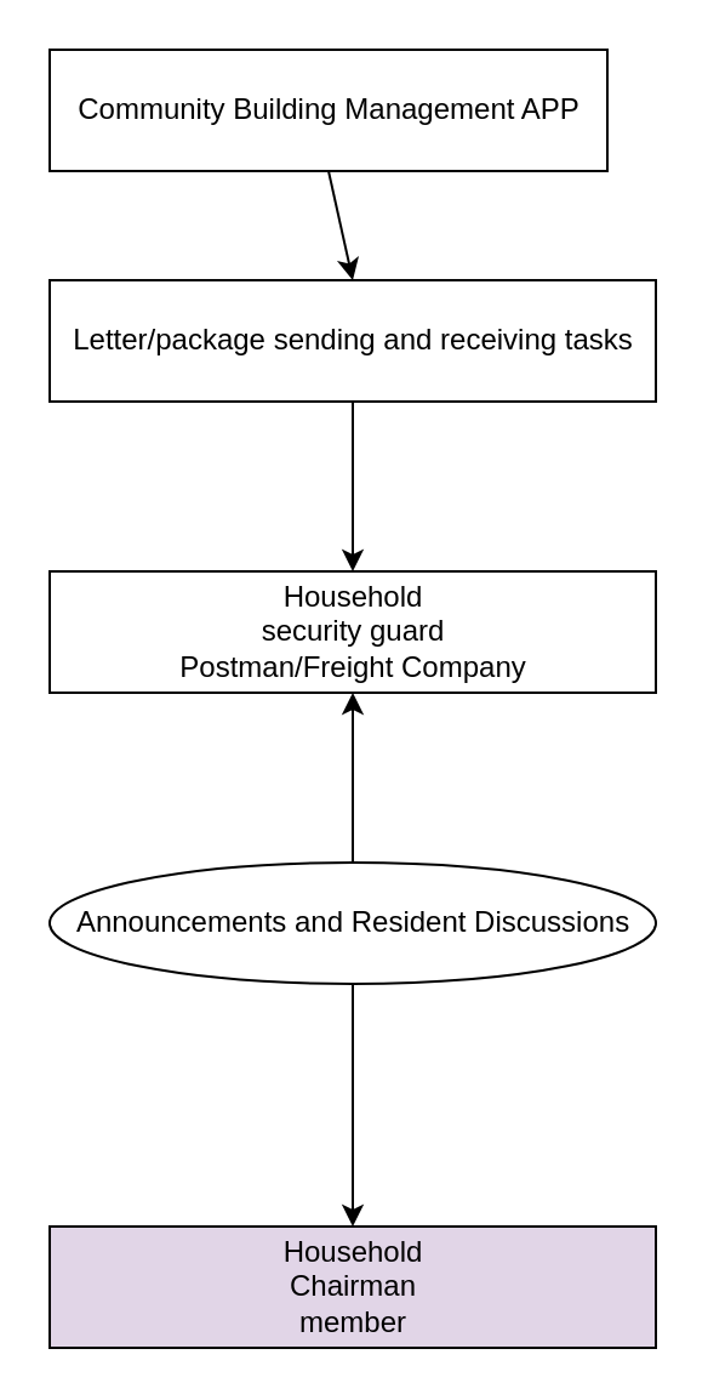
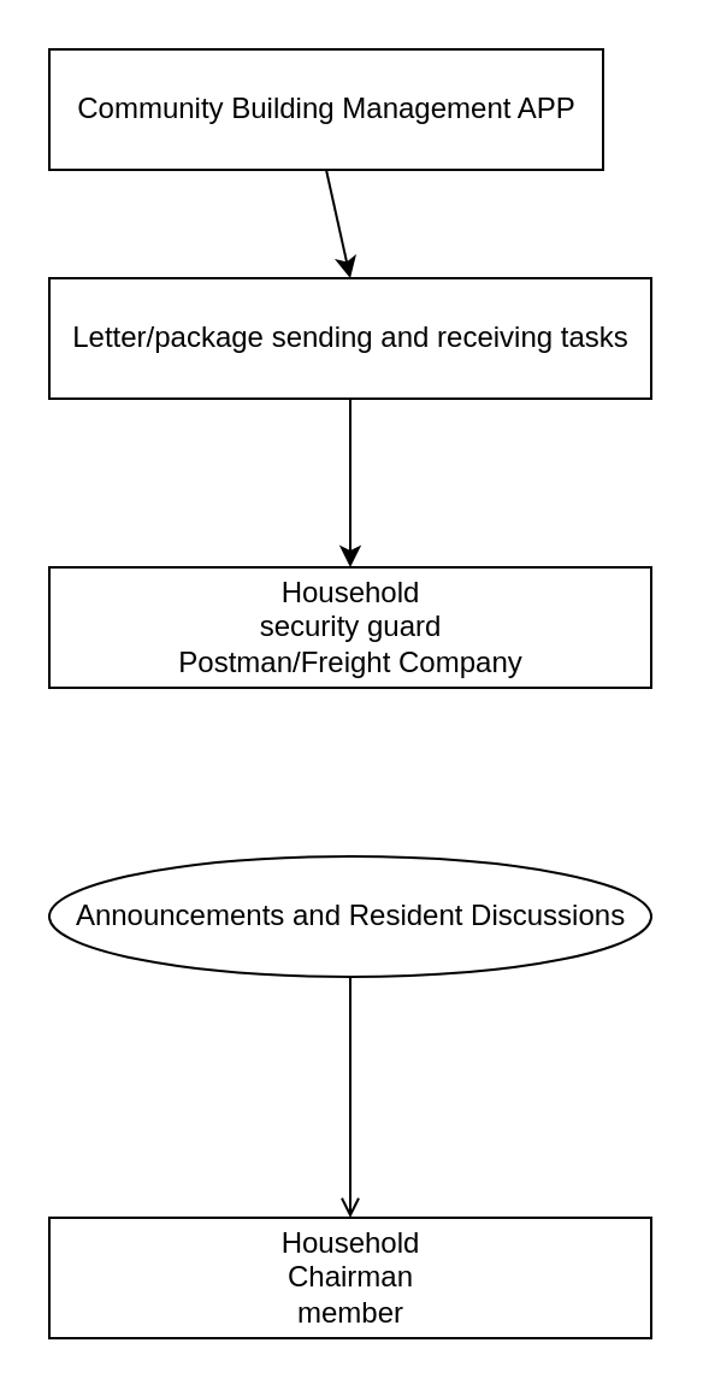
  <mxCell id="0" />
  <mxCell id="1" parent="0" />
  <mxCell id="2" style="edgeStyle=none;html=1;exitX=0.5;exitY=1;exitDx=0;exitDy=0;entryX=0.5;entryY=0;entryDx=0;entryDy=0;" edge="1" parent="1" source="3" target="5"><mxGeometry relative="1" as="geometry" /></mxCell>
  <mxCell id="3" value="Community Building Management APP" style="html=1;" vertex="1" parent="1"><mxGeometry x="20" y="20" width="230" height="50" as="geometry" /></mxCell>
  <mxCell id="4" style="edgeStyle=none;html=1;exitX=0.5;exitY=1;exitDx=0;exitDy=0;entryX=0.5;entryY=0;entryDx=0;entryDy=0;" edge="1" parent="1" source="5" target="6"><mxGeometry relative="1" as="geometry" /></mxCell>
  <mxCell id="5" value="Letter/package sending and receiving tasks" style="html=1;" vertex="1" parent="1"><mxGeometry x="20" y="115" width="250" height="50" as="geometry" /></mxCell>
  <mxCell id="6" value="Household&lt;br&gt;security guard&lt;br&gt;Postman/Freight Company" style="html=1;" vertex="1" parent="1"><mxGeometry x="20" y="235" width="250" height="50" as="geometry" /></mxCell>
- <mxCell id="7" style="edgeStyle=none;html=1;exitX=0.5;exitY=1;exitDx=0;exitDy=0;entryX=0.5;entryY=0;entryDx=0;entryDy=0;" edge="1" parent="1" source="9" target="10"><mxGeometry relative="1" as="geometry" /></mxCell>
- <mxCell id="8" style="edgeStyle=none;html=1;exitX=0.5;exitY=0;exitDx=0;exitDy=0;entryX=0.5;entryY=1;entryDx=0;entryDy=0;" edge="1" parent="1" source="9" target="6"><mxGeometry relative="1" as="geometry" /></mxCell>
+ <mxCell id="7" style="edgeStyle=none;html=1;exitX=0.5;exitY=1;exitDx=0;exitDy=0;entryX=0.5;entryY=0;entryDx=0;entryDy=0;endArrow=open;" edge="1" parent="1" source="9" target="10"><mxGeometry relative="1" as="geometry" /></mxCell>
  <mxCell id="9" value="Announcements and Resident Discussions" style="ellipse;html=1;" vertex="1" parent="1"><mxGeometry x="20" y="355" width="250" height="50" as="geometry" /></mxCell>
- <mxCell id="10" value="&lt;div&gt;Household&lt;/div&gt;&lt;div&gt;Chairman&lt;/div&gt;&lt;div&gt;member&lt;/div&gt;" style="html=1;fillColor=#e1d5e7;" vertex="1" parent="1"><mxGeometry x="20" y="505" width="250" height="50" as="geometry" /></mxCell>
+ <mxCell id="10" value="&lt;div&gt;Household&lt;/div&gt;&lt;div&gt;Chairman&lt;/div&gt;&lt;div&gt;member&lt;/div&gt;" style="html=1;" vertex="1" parent="1"><mxGeometry x="20" y="505" width="250" height="50" as="geometry" /></mxCell>
